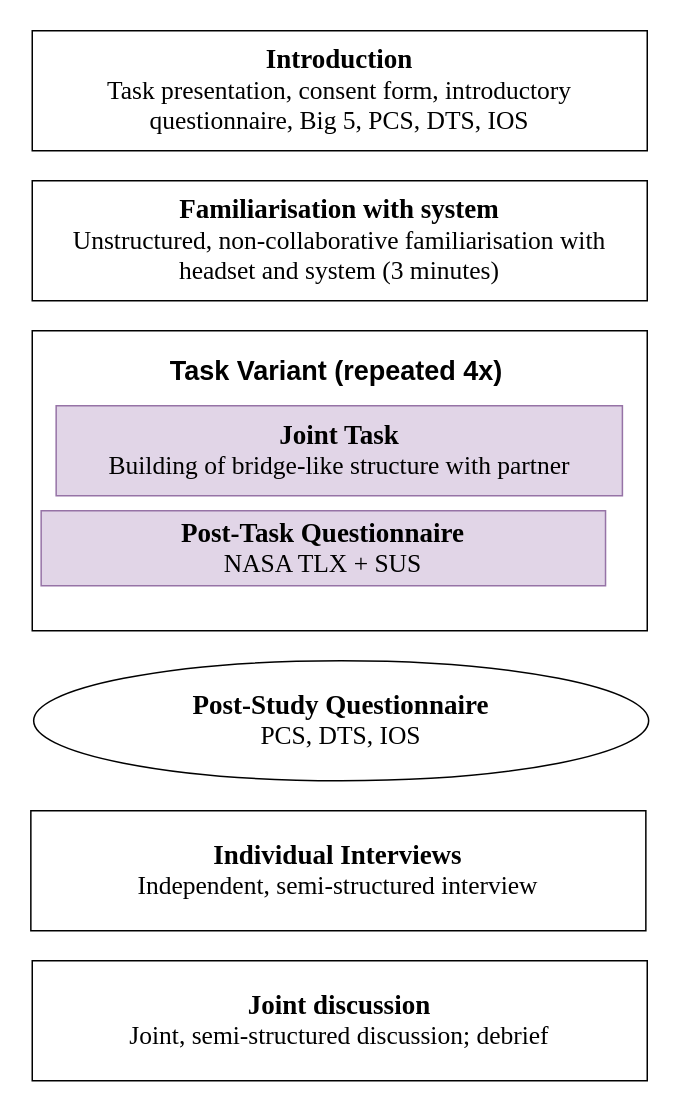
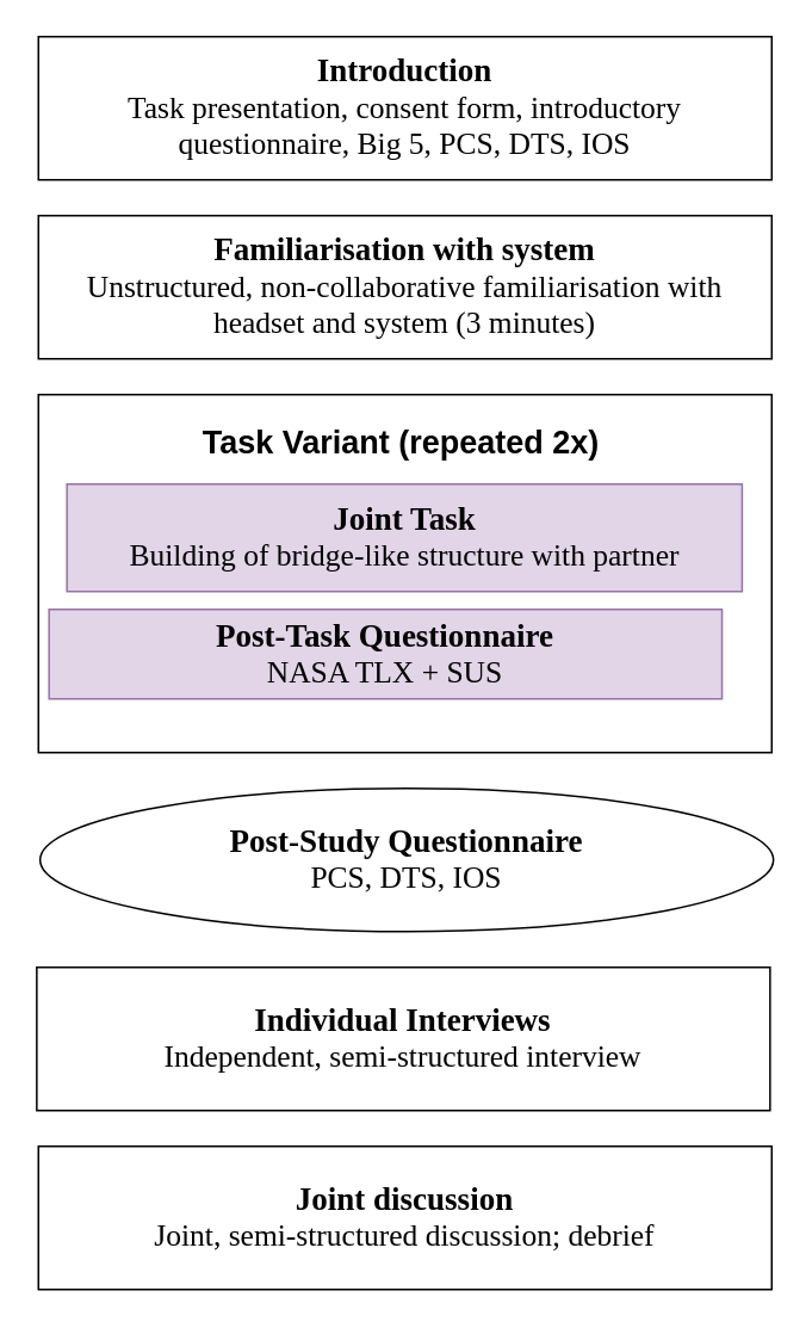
  <mxCell id="0" />
  <mxCell id="1" parent="0" />
  <mxCell id="2" value="" style="rounded=0;whiteSpace=wrap;html=1;" vertex="1" parent="1"><mxGeometry x="21" y="220" width="410" height="200" as="geometry" /></mxCell>
  <mxCell id="3" value="&lt;font style=&quot;font-size: 18px;&quot; face=&quot;Times New Roman&quot;&gt;&lt;b&gt;Introduction&lt;/b&gt;&lt;/font&gt;&lt;div&gt;&lt;font style=&quot;font-size: 17px;&quot; face=&quot;Times New Roman&quot;&gt;Task presentation, consent form, introductory questionnaire, Big 5,&amp;nbsp;&lt;/font&gt;&lt;span style=&quot;font-family: &amp;quot;Times New Roman&amp;quot;; font-size: 17px; background-color: transparent; color: light-dark(rgb(0, 0, 0), rgb(255, 255, 255));&quot;&gt;PCS, DTS, IOS&lt;/span&gt;&lt;/div&gt;" style="rounded=0;whiteSpace=wrap;html=1;" vertex="1" parent="1"><mxGeometry x="21" y="20" width="410" height="80" as="geometry" /></mxCell>
  <mxCell id="4" value="&lt;font face=&quot;Times New Roman&quot;&gt;&lt;span style=&quot;font-size: 18px;&quot;&gt;&lt;b&gt;Familiarisation with system&lt;/b&gt;&lt;/span&gt;&lt;/font&gt;&lt;br&gt;&lt;div&gt;&lt;font style=&quot;font-size: 17px;&quot; face=&quot;Times New Roman&quot;&gt;Unstructured, non-collaborative&amp;nbsp;&lt;/font&gt;&lt;span style=&quot;background-color: transparent; font-size: 17px;&quot;&gt;&lt;font face=&quot;Times New Roman&quot;&gt;familiarisation with headset and system (3 minutes)&lt;/font&gt;&lt;/span&gt;&lt;/div&gt;" style="rounded=0;whiteSpace=wrap;html=1;" vertex="1" parent="1"><mxGeometry x="21" y="120" width="410" height="80" as="geometry" /></mxCell>
  <mxCell id="5" value="&lt;div&gt;&lt;font style=&quot;font-size: 18px;&quot; face=&quot;Times New Roman&quot;&gt;&lt;b&gt;Joint Task&lt;/b&gt;&lt;/font&gt;&lt;/div&gt;&lt;div&gt;&lt;font face=&quot;Times New Roman&quot;&gt;&lt;span style=&quot;font-size: 17px;&quot;&gt;Building of bridge-like structure with partner&lt;/span&gt;&lt;/font&gt;&lt;/div&gt;" style="rounded=0;whiteSpace=wrap;html=1;fillColor=#e1d5e7;strokeColor=#9673a6;" vertex="1" parent="1"><mxGeometry x="36.94" y="270" width="377.5" height="60" as="geometry" /></mxCell>
  <mxCell id="6" value="&lt;div&gt;&lt;font face=&quot;Times New Roman&quot; style=&quot;font-size: 18px;&quot;&gt;&lt;b style=&quot;&quot;&gt;Post-Task Questionnaire&lt;/b&gt;&lt;/font&gt;&lt;/div&gt;&lt;div&gt;&lt;span style=&quot;font-size: 17px;&quot;&gt;&lt;font face=&quot;Times New Roman&quot;&gt;NASA TLX + SUS&lt;/font&gt;&lt;/span&gt;&lt;/div&gt;" style="rounded=0;whiteSpace=wrap;html=1;fillColor=#e1d5e7;strokeColor=#9673a6;" vertex="1" parent="1"><mxGeometry x="26.94" y="340" width="376.25" height="50" as="geometry" /></mxCell>
  <mxCell id="7" value="&lt;font face=&quot;Times New Roman&quot;&gt;&lt;span style=&quot;font-size: 18px;&quot;&gt;&lt;b&gt;Post-Study Questionnaire&lt;/b&gt;&lt;/span&gt;&lt;br&gt;&lt;/font&gt;&lt;div&gt;&lt;font face=&quot;Times New Roman&quot;&gt;&lt;span style=&quot;font-size: 17px;&quot;&gt;PCS, DTS,&amp;nbsp;&lt;/span&gt;&lt;span style=&quot;font-size: 17px; background-color: transparent; color: light-dark(rgb(0, 0, 0), rgb(255, 255, 255));&quot;&gt;IOS&lt;/span&gt;&lt;/font&gt;&lt;/div&gt;" style="ellipse;whiteSpace=wrap;html=1;" vertex="1" parent="1"><mxGeometry x="21.94" y="440" width="410" height="80" as="geometry" /></mxCell>
  <mxCell id="8" value="&lt;div&gt;&lt;font style=&quot;font-size: 18px;&quot; face=&quot;Times New Roman&quot;&gt;&lt;b&gt;Individual Interviews&lt;/b&gt;&lt;/font&gt;&lt;/div&gt;&lt;div&gt;&lt;font face=&quot;Times New Roman&quot;&gt;&lt;span style=&quot;font-size: 17px;&quot;&gt;Independent, semi-structured interview&lt;/span&gt;&lt;/font&gt;&lt;/div&gt;" style="rounded=0;whiteSpace=wrap;html=1;" vertex="1" parent="1"><mxGeometry x="20.07" y="540" width="410" height="80" as="geometry" /></mxCell>
  <mxCell id="9" value="&lt;div&gt;&lt;span style=&quot;background-color: transparent; color: light-dark(rgb(0, 0, 0), rgb(255, 255, 255)); font-size: 18px;&quot;&gt;&lt;b style=&quot;&quot;&gt;&lt;font face=&quot;Times New Roman&quot;&gt;Joint discussion&lt;/font&gt;&lt;/b&gt;&lt;/span&gt;&lt;/div&gt;&lt;div&gt;&lt;span style=&quot;font-size: 17px; background-color: transparent; color: light-dark(rgb(0, 0, 0), rgb(255, 255, 255));&quot;&gt;&lt;font face=&quot;Times New Roman&quot;&gt;Joint, semi-structured discussion; debrief&lt;/font&gt;&lt;/span&gt;&lt;/div&gt;" style="rounded=0;whiteSpace=wrap;html=1;" vertex="1" parent="1"><mxGeometry x="21" y="640" width="410" height="80" as="geometry" /></mxCell>
- <mxCell id="10" value="&lt;b&gt;&lt;font style=&quot;font-size: 18px;&quot;&gt;Task Variant (repeated 4x)&lt;/font&gt;&lt;/b&gt;" style="text;whiteSpace=wrap;html=1;align=center;" vertex="1" parent="1"><mxGeometry x="64.12" y="230" width="320" height="40" as="geometry" /></mxCell>
+ <mxCell id="10" value="&lt;b&gt;&lt;font style=&quot;font-size: 18px;&quot;&gt;Task Variant (repeated 2x)&lt;/font&gt;&lt;/b&gt;" style="text;whiteSpace=wrap;html=1;align=center;" vertex="1" parent="1"><mxGeometry x="64.12" y="230" width="320" height="40" as="geometry" /></mxCell>
